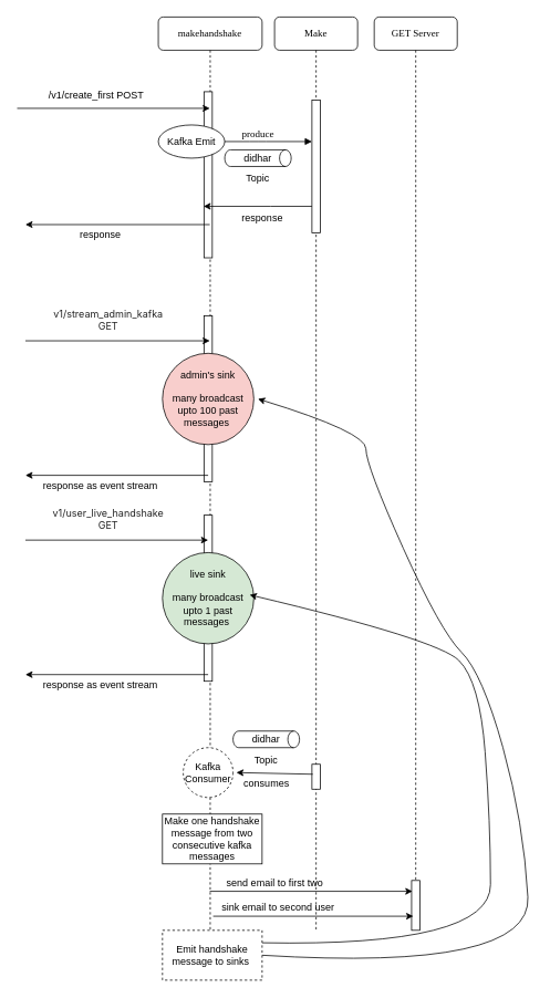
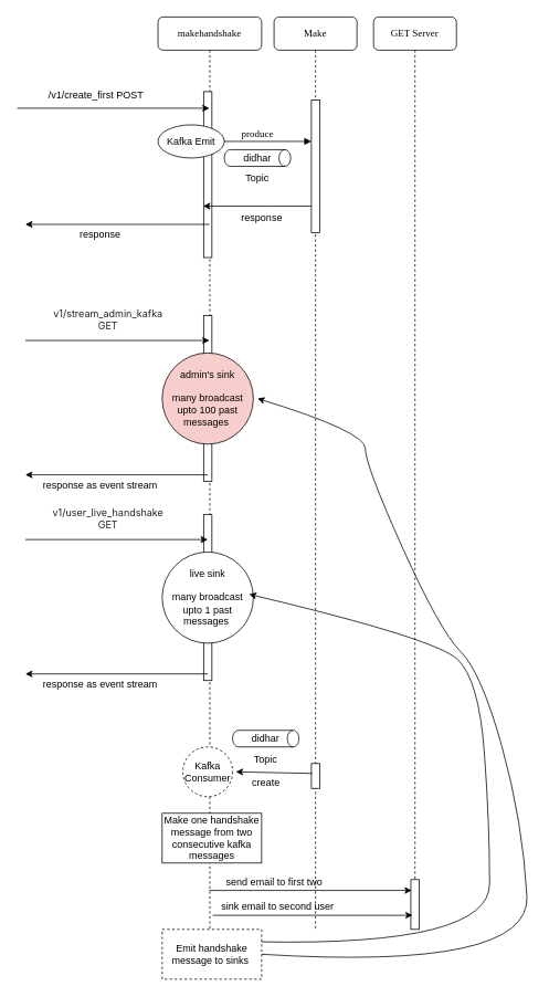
  <mxCell id="0" />
  <mxCell id="1" parent="0" />
  <mxCell id="2" value="Make" style="shape=umlLifeline;perimeter=lifelinePerimeter;whiteSpace=wrap;html=1;container=1;collapsible=0;recursiveResize=0;outlineConnect=0;rounded=1;shadow=0;comic=0;labelBackgroundColor=none;strokeWidth=1;fontFamily=Verdana;fontSize=12;align=center;" parent="1" vertex="1"><mxGeometry x="330" y="20" width="100" height="1100" as="geometry" /></mxCell>
  <mxCell id="3" value="" style="html=1;points=[];perimeter=orthogonalPerimeter;rounded=0;shadow=0;comic=0;labelBackgroundColor=none;strokeWidth=1;fontFamily=Verdana;fontSize=12;align=center;" parent="2" vertex="1"><mxGeometry x="45" y="100" width="10" height="160" as="geometry" /></mxCell>
  <mxCell id="4" value="produce" style="html=1;verticalAlign=bottom;endArrow=block;entryX=0;entryY=0;labelBackgroundColor=none;fontFamily=Verdana;fontSize=12;edgeStyle=elbowEdgeStyle;elbow=vertical;" parent="2" edge="1"><mxGeometry relative="1" as="geometry"><mxPoint x="-85" y="150" as="sourcePoint" /><mxPoint x="45" y="150" as="targetPoint" /></mxGeometry></mxCell>
  <mxCell id="5" value="" style="html=1;points=[];perimeter=orthogonalPerimeter;rounded=0;shadow=0;comic=0;labelBackgroundColor=none;strokeWidth=1;fontFamily=Verdana;fontSize=12;align=center;" vertex="1" parent="2"><mxGeometry x="45" y="900" width="10" height="30" as="geometry" /></mxCell>
  <mxCell id="6" value="" style="shape=cylinder3;whiteSpace=wrap;html=1;boundedLbl=1;backgroundOutline=1;size=7;rotation=90;" vertex="1" parent="2"><mxGeometry x="-20" y="830" width="20" height="80" as="geometry" /></mxCell>
  <mxCell id="7" value="didhar" style="text;html=1;align=center;verticalAlign=middle;whiteSpace=wrap;rounded=0;" vertex="1" parent="2"><mxGeometry x="-40" y="855" width="60" height="30" as="geometry" /></mxCell>
  <mxCell id="8" value="Topic" style="text;html=1;align=center;verticalAlign=middle;whiteSpace=wrap;rounded=0;" vertex="1" parent="2"><mxGeometry x="-40" y="880" width="60" height="30" as="geometry" /></mxCell>
  <mxCell id="9" value="makehandshake" style="shape=umlLifeline;perimeter=lifelinePerimeter;whiteSpace=wrap;html=1;container=1;collapsible=0;recursiveResize=0;outlineConnect=0;rounded=1;shadow=0;comic=0;labelBackgroundColor=none;strokeWidth=1;fontFamily=Verdana;fontSize=12;align=center;" parent="1" vertex="1"><mxGeometry x="190" y="20" width="125" height="1100" as="geometry" /></mxCell>
  <mxCell id="10" value="" style="html=1;points=[];perimeter=orthogonalPerimeter;rounded=0;shadow=0;comic=0;labelBackgroundColor=none;strokeWidth=1;fontFamily=Verdana;fontSize=12;align=center;" parent="9" vertex="1"><mxGeometry x="55" y="90" width="10" height="200" as="geometry" /></mxCell>
  <mxCell id="11" value="" style="endArrow=classic;html=1;rounded=0;" edge="1" parent="9"><mxGeometry width="50" height="50" relative="1" as="geometry"><mxPoint x="185" y="228" as="sourcePoint" /><mxPoint x="54.5" y="228" as="targetPoint" /><Array as="points"><mxPoint x="135" y="228" /></Array></mxGeometry></mxCell>
  <mxCell id="12" value="" style="html=1;points=[];perimeter=orthogonalPerimeter;rounded=0;shadow=0;comic=0;labelBackgroundColor=none;strokeWidth=1;fontFamily=Verdana;fontSize=12;align=center;" vertex="1" parent="9"><mxGeometry x="55" y="360" width="10" height="200" as="geometry" /></mxCell>
  <mxCell id="13" value="Kafka Emit" style="ellipse;whiteSpace=wrap;html=1;" vertex="1" parent="9"><mxGeometry y="130" width="80" height="40" as="geometry" /></mxCell>
  <mxCell id="14" value="admin's sink&lt;div&gt;&lt;br&gt;&lt;/div&gt;&lt;div&gt;many broadcast&lt;/div&gt;&lt;div&gt;upto 100 past messages&amp;nbsp;&lt;/div&gt;" style="ellipse;whiteSpace=wrap;html=1;aspect=fixed;fillColor=#f8cecc;" vertex="1" parent="9"><mxGeometry x="5" y="405" width="110" height="110" as="geometry" /></mxCell>
  <mxCell id="15" value="" style="html=1;points=[];perimeter=orthogonalPerimeter;rounded=0;shadow=0;comic=0;labelBackgroundColor=none;strokeWidth=1;fontFamily=Verdana;fontSize=12;align=center;" vertex="1" parent="9"><mxGeometry x="55" y="600" width="10" height="200" as="geometry" /></mxCell>
- <mxCell id="16" value="live sink&lt;div&gt;&lt;br&gt;&lt;/div&gt;&lt;div&gt;many broadcast&lt;/div&gt;&lt;div&gt;upto 1 past messages&amp;nbsp;&lt;/div&gt;" style="ellipse;whiteSpace=wrap;html=1;aspect=fixed;fillColor=#d5e8d4;" vertex="1" parent="9"><mxGeometry x="5" y="645" width="110" height="110" as="geometry" /></mxCell>
+ <mxCell id="16" value="live sink&lt;div&gt;&lt;br&gt;&lt;/div&gt;&lt;div&gt;many broadcast&lt;/div&gt;&lt;div&gt;upto 1 past messages&amp;nbsp;&lt;/div&gt;" style="ellipse;whiteSpace=wrap;html=1;aspect=fixed;" vertex="1" parent="9"><mxGeometry x="5" y="645" width="110" height="110" as="geometry" /></mxCell>
  <mxCell id="17" value="" style="endArrow=classic;html=1;rounded=0;" edge="1" parent="9"><mxGeometry width="50" height="50" relative="1" as="geometry"><mxPoint x="-160" y="630" as="sourcePoint" /><mxPoint x="60" y="630" as="targetPoint" /></mxGeometry></mxCell>
  <mxCell id="18" value="&lt;span style=&quot;color: rgb(33, 33, 33); font-family: Inter, system-ui, -apple-system, BlinkMacSystemFont, &amp;quot;Segoe UI&amp;quot;, Roboto, Oxygen, Ubuntu, Cantarell, &amp;quot;Fira Sans&amp;quot;, &amp;quot;Droid Sans&amp;quot;, Helvetica, Arial, sans-serif; text-align: left; white-space-collapse: preserve; background-color: rgb(255, 255, 255);&quot;&gt;v1/user_live_handshake GET&lt;/span&gt;" style="text;html=1;align=center;verticalAlign=middle;whiteSpace=wrap;rounded=0;" vertex="1" parent="9"><mxGeometry x="-90" y="590" width="60" height="30" as="geometry" /></mxCell>
  <mxCell id="19" value="response as event stream" style="text;html=1;align=center;verticalAlign=middle;resizable=0;points=[];autosize=1;strokeColor=none;fillColor=none;" vertex="1" parent="9"><mxGeometry x="-150" y="790" width="160" height="30" as="geometry" /></mxCell>
  <mxCell id="20" value="" style="endArrow=classic;html=1;rounded=0;" edge="1" parent="9"><mxGeometry width="50" height="50" relative="1" as="geometry"><mxPoint x="60" y="792" as="sourcePoint" /><mxPoint x="-160" y="792" as="targetPoint" /></mxGeometry></mxCell>
  <mxCell id="21" value="Kafka Consumer" style="ellipse;whiteSpace=wrap;html=1;aspect=fixed;dashed=1;" vertex="1" parent="9"><mxGeometry x="30" y="880" width="60" height="60" as="geometry" /></mxCell>
  <mxCell id="22" value="Make one handshake message from two consecutive kafka messages" style="rounded=0;whiteSpace=wrap;html=1;" vertex="1" parent="9"><mxGeometry x="5" y="960" width="120" height="60" as="geometry" /></mxCell>
  <mxCell id="23" value="" style="endArrow=classic;html=1;rounded=0;" edge="1" parent="1" target="9"><mxGeometry width="50" height="50" relative="1" as="geometry"><mxPoint x="20" y="130" as="sourcePoint" /><mxPoint x="490" y="240" as="targetPoint" /></mxGeometry></mxCell>
  <mxCell id="24" value="/v1/create_first POST" style="text;html=1;align=center;verticalAlign=middle;resizable=0;points=[];autosize=1;strokeColor=none;fillColor=none;" vertex="1" parent="1"><mxGeometry x="25" y="100" width="180" height="30" as="geometry" /></mxCell>
  <mxCell id="25" value="" style="shape=cylinder3;whiteSpace=wrap;html=1;boundedLbl=1;backgroundOutline=1;size=7;rotation=90;" vertex="1" parent="1"><mxGeometry x="300" y="150" width="20" height="80" as="geometry" /></mxCell>
  <mxCell id="26" value="didhar" style="text;html=1;align=center;verticalAlign=middle;whiteSpace=wrap;rounded=0;" vertex="1" parent="1"><mxGeometry x="280" y="175" width="60" height="30" as="geometry" /></mxCell>
  <mxCell id="27" value="Topic" style="text;html=1;align=center;verticalAlign=middle;whiteSpace=wrap;rounded=0;" vertex="1" parent="1"><mxGeometry x="280" y="200" width="60" height="30" as="geometry" /></mxCell>
  <mxCell id="28" value="response" style="text;html=1;align=center;verticalAlign=middle;resizable=0;points=[];autosize=1;strokeColor=none;fillColor=none;" vertex="1" parent="1"><mxGeometry x="280" y="248" width="70" height="30" as="geometry" /></mxCell>
  <mxCell id="29" value="response" style="text;html=1;align=center;verticalAlign=middle;resizable=0;points=[];autosize=1;strokeColor=none;fillColor=none;" vertex="1" parent="1"><mxGeometry x="85" y="268" width="70" height="30" as="geometry" /></mxCell>
  <mxCell id="30" value="" style="endArrow=classic;html=1;rounded=0;" edge="1" parent="1" source="9"><mxGeometry width="50" height="50" relative="1" as="geometry"><mxPoint x="530" y="320" as="sourcePoint" /><mxPoint x="30" y="270" as="targetPoint" /></mxGeometry></mxCell>
  <mxCell id="31" value="" style="endArrow=classic;html=1;rounded=0;" edge="1" parent="1" target="9"><mxGeometry width="50" height="50" relative="1" as="geometry"><mxPoint x="30" y="410" as="sourcePoint" /><mxPoint x="580" y="350" as="targetPoint" /></mxGeometry></mxCell>
  <mxCell id="32" value="&lt;span style=&quot;color: rgb(33, 33, 33); font-family: Inter, system-ui, -apple-system, BlinkMacSystemFont, &amp;quot;Segoe UI&amp;quot;, Roboto, Oxygen, Ubuntu, Cantarell, &amp;quot;Fira Sans&amp;quot;, &amp;quot;Droid Sans&amp;quot;, Helvetica, Arial, sans-serif; text-align: left; white-space-collapse: preserve; background-color: rgb(255, 255, 255);&quot;&gt;v1/stream_admin_kafka GET&lt;/span&gt;" style="text;html=1;align=center;verticalAlign=middle;whiteSpace=wrap;rounded=0;" vertex="1" parent="1"><mxGeometry x="100" y="370" width="60" height="30" as="geometry" /></mxCell>
  <mxCell id="33" value="response as event stream" style="text;html=1;align=center;verticalAlign=middle;resizable=0;points=[];autosize=1;strokeColor=none;fillColor=none;" vertex="1" parent="1"><mxGeometry x="40" y="570" width="160" height="30" as="geometry" /></mxCell>
  <mxCell id="34" value="" style="endArrow=classic;html=1;rounded=0;" edge="1" parent="1"><mxGeometry width="50" height="50" relative="1" as="geometry"><mxPoint x="250" y="572" as="sourcePoint" /><mxPoint x="30" y="572" as="targetPoint" /></mxGeometry></mxCell>
- <mxCell id="35" value="consumes" style="text;html=1;align=center;verticalAlign=middle;resizable=0;points=[];autosize=1;strokeColor=none;fillColor=none;" vertex="1" parent="1"><mxGeometry x="280" y="928" width="80" height="30" as="geometry" /></mxCell>
+ <mxCell id="35" value="create" style="text;html=1;align=center;verticalAlign=middle;resizable=0;points=[];autosize=1;strokeColor=none;fillColor=none;" vertex="1" parent="1"><mxGeometry x="280" y="928" width="80" height="30" as="geometry" /></mxCell>
  <mxCell id="36" value="" style="endArrow=classic;html=1;rounded=0;exitX=0.1;exitY=0.4;exitDx=0;exitDy=0;exitPerimeter=0;entryX=0.05;entryY=0.067;entryDx=0;entryDy=0;entryPerimeter=0;" edge="1" parent="1" source="5" target="35"><mxGeometry width="50" height="50" relative="1" as="geometry"><mxPoint x="530" y="650" as="sourcePoint" /><mxPoint x="580" y="600" as="targetPoint" /></mxGeometry></mxCell>
  <mxCell id="37" value="GET Server" style="shape=umlLifeline;perimeter=lifelinePerimeter;whiteSpace=wrap;html=1;container=1;collapsible=0;recursiveResize=0;outlineConnect=0;rounded=1;shadow=0;comic=0;labelBackgroundColor=none;strokeWidth=1;fontFamily=Verdana;fontSize=12;align=center;" vertex="1" parent="1"><mxGeometry x="450" y="20" width="100" height="1100" as="geometry" /></mxCell>
  <mxCell id="38" value="" style="html=1;points=[];perimeter=orthogonalPerimeter;rounded=0;shadow=0;comic=0;labelBackgroundColor=none;strokeWidth=1;fontFamily=Verdana;fontSize=12;align=center;" vertex="1" parent="37"><mxGeometry x="45" y="1040" width="10" height="60" as="geometry" /></mxCell>
  <mxCell id="39" value="" style="endArrow=classic;html=1;rounded=0;entryX=0.1;entryY=0.217;entryDx=0;entryDy=0;entryPerimeter=0;" edge="1" parent="1" source="9" target="38"><mxGeometry width="50" height="50" relative="1" as="geometry"><mxPoint x="320" y="1090" as="sourcePoint" /><mxPoint x="580" y="770" as="targetPoint" /></mxGeometry></mxCell>
  <mxCell id="40" value="send email to first two" style="text;html=1;align=center;verticalAlign=middle;resizable=0;points=[];autosize=1;strokeColor=none;fillColor=none;" vertex="1" parent="1"><mxGeometry x="260" y="1048" width="140" height="30" as="geometry" /></mxCell>
  <mxCell id="41" value="" style="endArrow=classic;html=1;rounded=0;entryX=0.2;entryY=0.717;entryDx=0;entryDy=0;entryPerimeter=0;" edge="1" parent="1" target="38"><mxGeometry width="50" height="50" relative="1" as="geometry"><mxPoint x="256" y="1103" as="sourcePoint" /><mxPoint x="490" y="1100" as="targetPoint" /></mxGeometry></mxCell>
  <mxCell id="42" value="sink email to second user" style="text;html=1;align=center;verticalAlign=middle;resizable=0;points=[];autosize=1;strokeColor=none;fillColor=none;" vertex="1" parent="1"><mxGeometry x="254" y="1078" width="160" height="30" as="geometry" /></mxCell>
  <mxCell id="43" value="Emit handshake message to sinks&amp;nbsp;" style="rounded=0;whiteSpace=wrap;html=1;dashed=1;" vertex="1" parent="1"><mxGeometry x="195" y="1120" width="120" height="60" as="geometry" /></mxCell>
  <mxCell id="44" value="" style="curved=1;endArrow=classic;html=1;rounded=0;exitX=1;exitY=0.5;exitDx=0;exitDy=0;" edge="1" parent="1" source="43"><mxGeometry width="50" height="50" relative="1" as="geometry"><mxPoint x="530" y="810" as="sourcePoint" /><mxPoint x="310" y="480" as="targetPoint" /><Array as="points"><mxPoint x="640" y="1170" /><mxPoint x="630" y="990" /><mxPoint x="580" y="810" /><mxPoint x="530" y="760" /><mxPoint x="440" y="560" /><mxPoint x="440" y="520" /></Array></mxGeometry></mxCell>
  <mxCell id="45" value="" style="curved=1;endArrow=classic;html=1;rounded=0;exitX=1;exitY=0.25;exitDx=0;exitDy=0;entryX=0.982;entryY=0.373;entryDx=0;entryDy=0;entryPerimeter=0;" edge="1" parent="1" source="43"><mxGeometry width="50" height="50" relative="1" as="geometry"><mxPoint x="312" y="1160" as="sourcePoint" /><mxPoint x="300" y="716" as="targetPoint" /><Array as="points"><mxPoint x="590" y="1140" /><mxPoint x="590" y="990" /><mxPoint x="577" y="820" /><mxPoint x="527" y="770" /></Array></mxGeometry></mxCell>
